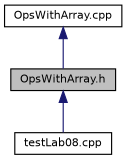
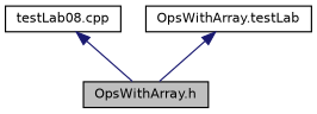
  digraph {
    node [color=black fillcolor=white fontname=Helvetica fontsize=10 shape=record style=filled]
    edge [color=midnightblue dir=back fontname=Helvetica fontsize=10 labelfontname=Helvetica labelfontsize=10 style=solid]
    n1 [fillcolor=grey75 fontcolor=black height=0.2 label="OpsWithArray.h" width=0.4]
    n2 [height=0.2 label="testLab08.cpp" width=0.4]
-   n3 [height=0.2 label="OpsWithArray.cpp" width=0.4]
-   n1 -> n2
+   n3 [height=0.2 label="OpsWithArray.testLab" width=0.4]
+   n2 -> n1
    n3 -> n1
  }
